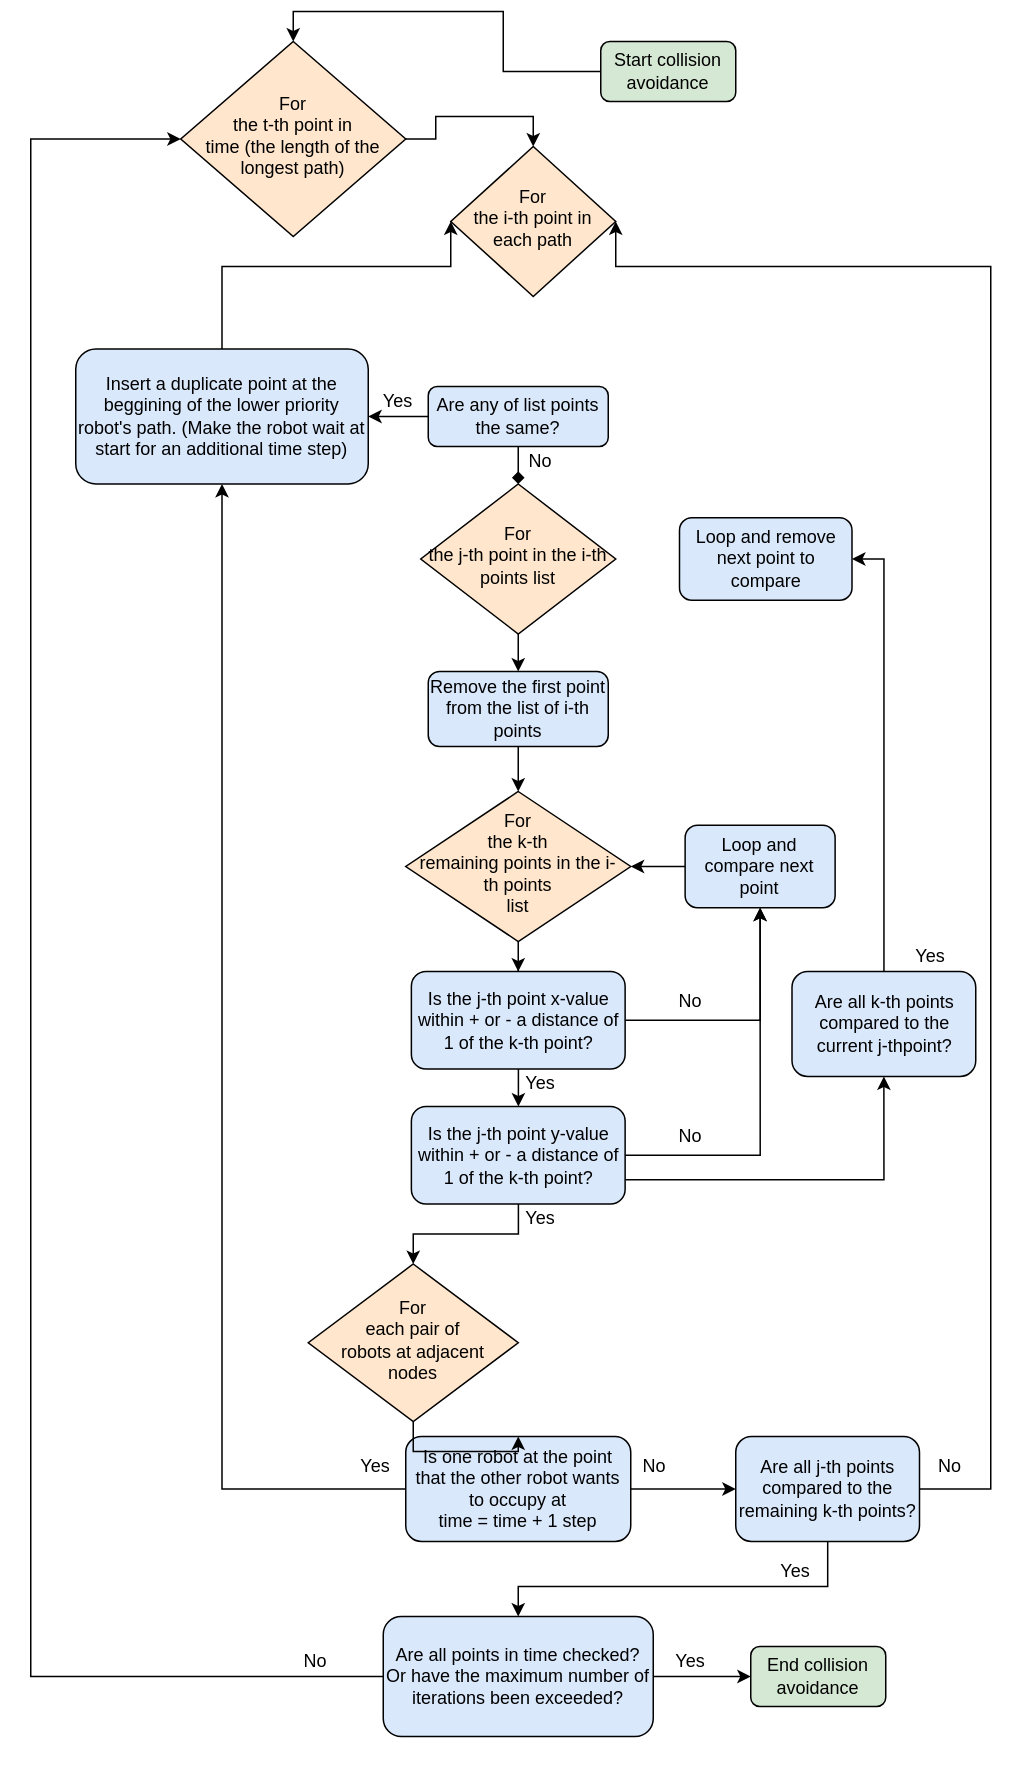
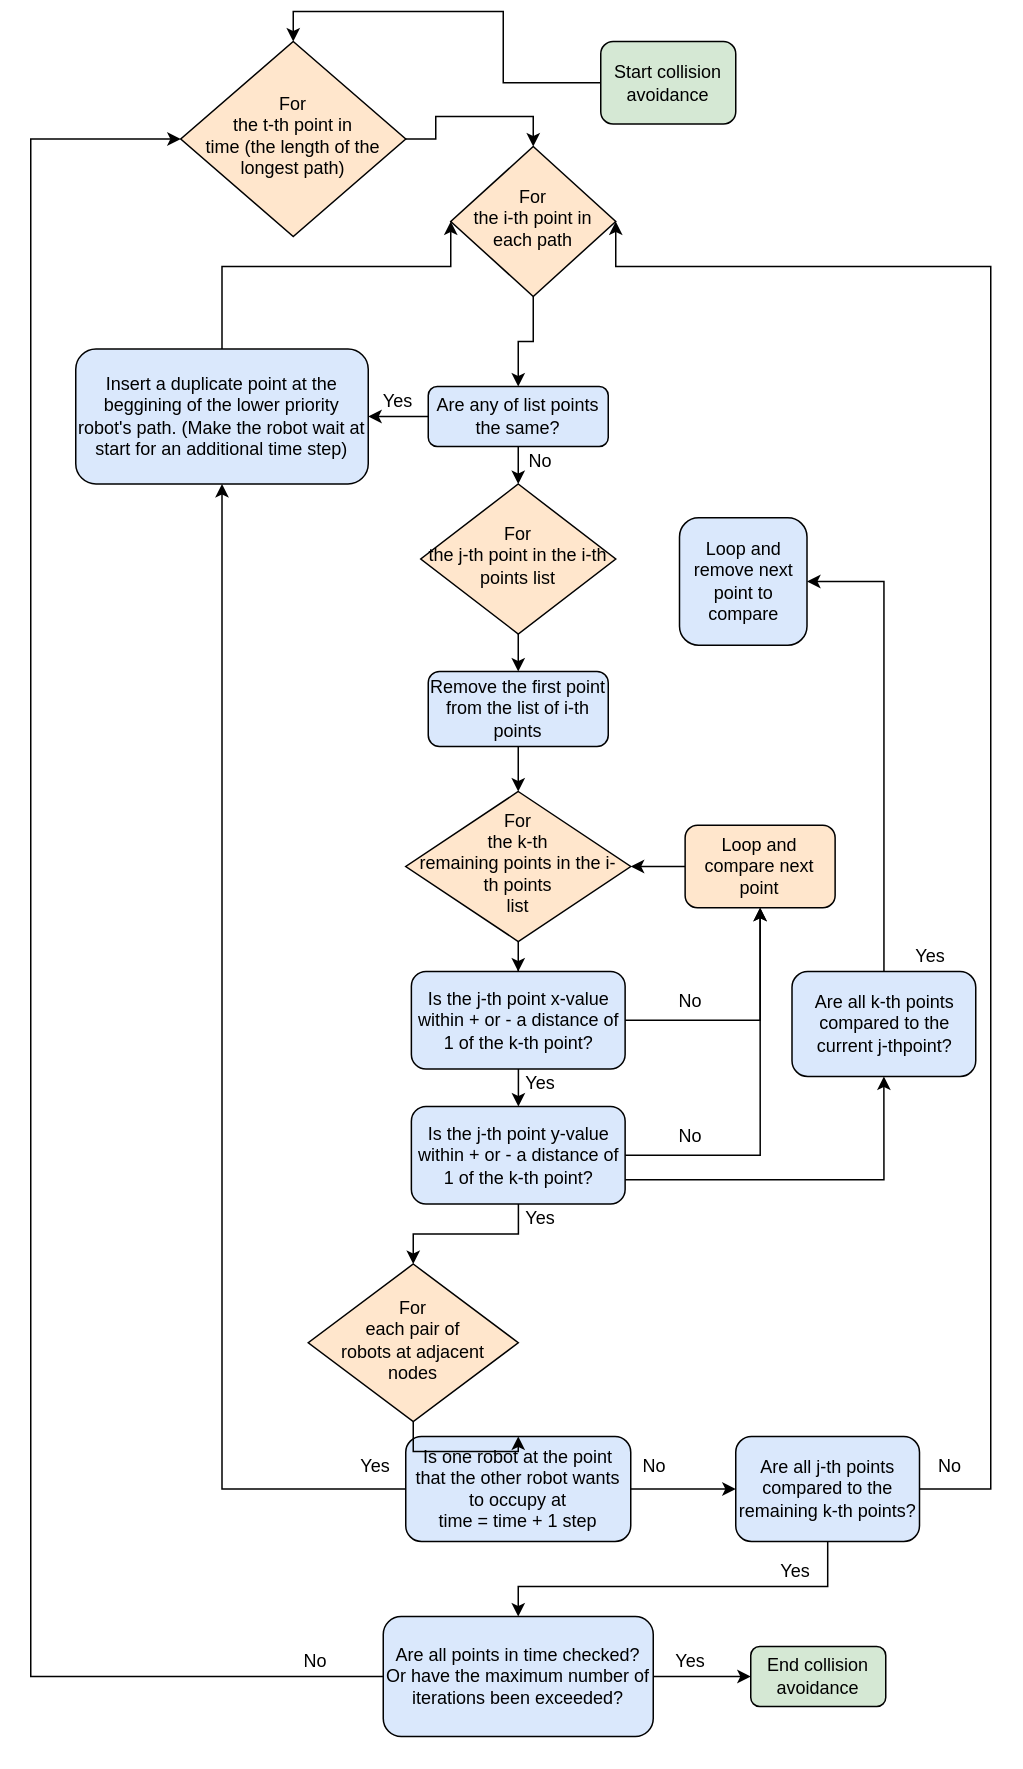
  <mxCell id="0" />
  <mxCell id="1" parent="0" />
- <mxCell id="2" value="" style="edgeStyle=orthogonalEdgeStyle;rounded=0;orthogonalLoop=1;jettySize=auto;html=1;endArrow=diamond;" edge="1" parent="1" source="4" target="12"><mxGeometry relative="1" as="geometry" /></mxCell>
+ <mxCell id="2" value="" style="edgeStyle=orthogonalEdgeStyle;rounded=0;orthogonalLoop=1;jettySize=auto;html=1;" edge="1" parent="1" source="4" target="12"><mxGeometry relative="1" as="geometry" /></mxCell>
  <mxCell id="3" style="edgeStyle=orthogonalEdgeStyle;rounded=0;orthogonalLoop=1;jettySize=auto;html=1;entryX=1;entryY=0.5;entryDx=0;entryDy=0;" edge="1" parent="1" source="4" target="8"><mxGeometry relative="1" as="geometry" /></mxCell>
  <mxCell id="4" value="Are any of list points the same?" style="rounded=1;whiteSpace=wrap;html=1;fontSize=12;glass=0;strokeWidth=1;shadow=0;fillColor=#dae8fc;" vertex="1" parent="1"><mxGeometry x="285" y="250" width="120" height="40" as="geometry" /></mxCell>
+ <mxCell id="5" value="" style="edgeStyle=orthogonalEdgeStyle;rounded=0;orthogonalLoop=1;jettySize=auto;html=1;" edge="1" parent="1" source="6" target="4"><mxGeometry relative="1" as="geometry" /></mxCell>
  <mxCell id="6" value="&lt;div&gt;For&lt;/div&gt;&lt;div&gt;the i-th point in each path&lt;/div&gt;" style="rhombus;whiteSpace=wrap;html=1;shadow=0;fontFamily=Helvetica;fontSize=12;align=center;strokeWidth=1;spacing=6;spacingTop=-4;fillColor=#ffe6cc;" vertex="1" parent="1"><mxGeometry x="300" y="90" width="110" height="100" as="geometry" /></mxCell>
  <mxCell id="7" style="edgeStyle=orthogonalEdgeStyle;rounded=0;orthogonalLoop=1;jettySize=auto;html=1;entryX=0;entryY=0.5;entryDx=0;entryDy=0;" edge="1" parent="1" source="8" target="6"><mxGeometry relative="1" as="geometry"><Array as="points"><mxPoint x="148" y="170" /></Array></mxGeometry></mxCell>
  <mxCell id="8" value="Insert a duplicate point at the beggining of the lower priority robot's path. (Make the robot wait at start for an additional time step)" style="rounded=1;whiteSpace=wrap;html=1;fontSize=12;glass=0;strokeWidth=1;shadow=0;fillColor=#dae8fc;" vertex="1" parent="1"><mxGeometry x="50" y="225" width="195" height="90" as="geometry" /></mxCell>
  <mxCell id="9" value="" style="edgeStyle=orthogonalEdgeStyle;rounded=0;orthogonalLoop=1;jettySize=auto;html=1;entryX=0.5;entryY=0;entryDx=0;entryDy=0;" edge="1" parent="1" source="10" target="24"><mxGeometry relative="1" as="geometry"><mxPoint x="345" y="575" as="targetPoint" /></mxGeometry></mxCell>
  <mxCell id="10" value="Remove the first point from the list of i-th points" style="rounded=1;whiteSpace=wrap;html=1;fontSize=12;glass=0;strokeWidth=1;shadow=0;fillColor=#dae8fc;" vertex="1" parent="1"><mxGeometry x="285" y="440" width="120" height="50" as="geometry" /></mxCell>
  <mxCell id="11" value="" style="edgeStyle=orthogonalEdgeStyle;rounded=0;orthogonalLoop=1;jettySize=auto;html=1;" edge="1" parent="1" source="12" target="10"><mxGeometry relative="1" as="geometry" /></mxCell>
  <mxCell id="12" value="&lt;div&gt;For&lt;/div&gt;&lt;div&gt;the j-th point in the i-th points list&lt;/div&gt;" style="rhombus;whiteSpace=wrap;html=1;shadow=0;fontFamily=Helvetica;fontSize=12;align=center;strokeWidth=1;spacing=6;spacingTop=-4;fillColor=#ffe6cc;" vertex="1" parent="1"><mxGeometry x="280" y="315" width="130" height="100" as="geometry" /></mxCell>
  <mxCell id="13" value="" style="edgeStyle=orthogonalEdgeStyle;rounded=0;orthogonalLoop=1;jettySize=auto;html=1;" edge="1" parent="1" source="15" target="19"><mxGeometry relative="1" as="geometry" /></mxCell>
  <mxCell id="14" style="edgeStyle=orthogonalEdgeStyle;rounded=0;orthogonalLoop=1;jettySize=auto;html=1;entryX=0.5;entryY=1;entryDx=0;entryDy=0;" edge="1" parent="1" source="15" target="26"><mxGeometry relative="1" as="geometry"><mxPoint x="500" y="673" as="targetPoint" /></mxGeometry></mxCell>
  <mxCell id="15" value="Is the j-th point x-value within + or - a distance of 1 of the k-th point?" style="rounded=1;whiteSpace=wrap;html=1;fontSize=12;glass=0;strokeWidth=1;shadow=0;fillColor=#dae8fc;" vertex="1" parent="1"><mxGeometry x="273.75" y="640" width="142.5" height="65" as="geometry" /></mxCell>
  <mxCell id="16" style="edgeStyle=orthogonalEdgeStyle;rounded=0;orthogonalLoop=1;jettySize=auto;html=1;entryX=0.5;entryY=0;entryDx=0;entryDy=0;" edge="1" parent="1" source="19" target="28"><mxGeometry relative="1" as="geometry" /></mxCell>
  <mxCell id="17" style="edgeStyle=orthogonalEdgeStyle;rounded=0;orthogonalLoop=1;jettySize=auto;html=1;entryX=0.5;entryY=1;entryDx=0;entryDy=0;" edge="1" parent="1" source="19" target="26"><mxGeometry relative="1" as="geometry" /></mxCell>
  <mxCell id="18" style="edgeStyle=orthogonalEdgeStyle;rounded=0;orthogonalLoop=1;jettySize=auto;html=1;entryX=0.5;entryY=1;entryDx=0;entryDy=0;exitX=1;exitY=0.75;exitDx=0;exitDy=0;" edge="1" parent="1" source="19" target="42"><mxGeometry relative="1" as="geometry"><mxPoint x="610" y="762.5" as="targetPoint" /></mxGeometry></mxCell>
  <mxCell id="19" value="Is the j-th point y-value within + or - a distance of 1 of the k-th point?" style="rounded=1;whiteSpace=wrap;html=1;fontSize=12;glass=0;strokeWidth=1;shadow=0;fillColor=#dae8fc;" vertex="1" parent="1"><mxGeometry x="273.75" y="730" width="142.5" height="65" as="geometry" /></mxCell>
  <mxCell id="20" style="edgeStyle=orthogonalEdgeStyle;rounded=0;orthogonalLoop=1;jettySize=auto;html=1;entryX=0.5;entryY=1;entryDx=0;entryDy=0;" edge="1" parent="1" source="22" target="8"><mxGeometry relative="1" as="geometry"><mxPoint x="110" y="680" as="targetPoint" /></mxGeometry></mxCell>
  <mxCell id="21" style="edgeStyle=orthogonalEdgeStyle;rounded=0;orthogonalLoop=1;jettySize=auto;html=1;entryX=0;entryY=0.5;entryDx=0;entryDy=0;" edge="1" parent="1" source="22" target="45"><mxGeometry relative="1" as="geometry" /></mxCell>
  <mxCell id="22" value="&lt;div&gt;Is one robot at the point that the other robot wants to occupy at &lt;br&gt;&lt;/div&gt;&lt;div&gt;time = time + 1 step&lt;/div&gt;" style="rounded=1;whiteSpace=wrap;html=1;fontSize=12;glass=0;strokeWidth=1;shadow=0;fillColor=#dae8fc;" vertex="1" parent="1"><mxGeometry x="270" y="950" width="150" height="70" as="geometry" /></mxCell>
  <mxCell id="23" style="edgeStyle=orthogonalEdgeStyle;rounded=0;orthogonalLoop=1;jettySize=auto;html=1;entryX=0.5;entryY=0;entryDx=0;entryDy=0;" edge="1" parent="1" source="24" target="15"><mxGeometry relative="1" as="geometry" /></mxCell>
  <mxCell id="24" value="&lt;div&gt;For&lt;/div&gt;&lt;div&gt;the k-th&lt;br&gt;&lt;/div&gt;&lt;div&gt;remaining points in the i-th points&lt;/div&gt;&lt;div&gt;list&lt;/div&gt;" style="rhombus;whiteSpace=wrap;html=1;shadow=0;fontFamily=Helvetica;fontSize=12;align=center;strokeWidth=1;spacing=6;spacingTop=-4;fillColor=#ffe6cc;" vertex="1" parent="1"><mxGeometry x="270" y="520" width="150" height="100" as="geometry" /></mxCell>
  <mxCell id="25" style="edgeStyle=orthogonalEdgeStyle;rounded=0;orthogonalLoop=1;jettySize=auto;html=1;entryX=1;entryY=0.5;entryDx=0;entryDy=0;" edge="1" parent="1" source="26" target="24"><mxGeometry relative="1" as="geometry" /></mxCell>
- <mxCell id="26" value="Loop and compare next point " style="rounded=1;whiteSpace=wrap;html=1;fontSize=12;glass=0;strokeWidth=1;shadow=0;fillColor=#dae8fc;" vertex="1" parent="1"><mxGeometry x="456.25" y="542.5" width="100" height="55" as="geometry" /></mxCell>
+ <mxCell id="26" value="Loop and compare next point " style="rounded=1;whiteSpace=wrap;html=1;fontSize=12;glass=0;strokeWidth=1;shadow=0;fillColor=#ffe6cc;" vertex="1" parent="1"><mxGeometry x="456.25" y="542.5" width="100" height="55" as="geometry" /></mxCell>
  <mxCell id="27" style="edgeStyle=orthogonalEdgeStyle;rounded=0;orthogonalLoop=1;jettySize=auto;html=1;entryX=0.5;entryY=0;entryDx=0;entryDy=0;" edge="1" parent="1" source="28" target="22"><mxGeometry relative="1" as="geometry" /></mxCell>
  <mxCell id="28" value="&lt;div&gt;For&lt;/div&gt;&lt;div&gt;each pair of &lt;br&gt;&lt;/div&gt;&lt;div&gt;robots at adjacent&lt;/div&gt;&lt;div&gt;nodes&lt;/div&gt;" style="rhombus;whiteSpace=wrap;html=1;shadow=0;fontFamily=Helvetica;fontSize=12;align=center;strokeWidth=1;spacing=6;spacingTop=-4;fillColor=#ffe6cc;" vertex="1" parent="1"><mxGeometry x="205" y="835" width="140" height="105" as="geometry" /></mxCell>
  <mxCell id="29" style="edgeStyle=orthogonalEdgeStyle;rounded=0;orthogonalLoop=1;jettySize=auto;html=1;entryX=0.5;entryY=0;entryDx=0;entryDy=0;" edge="1" parent="1" source="30" target="6"><mxGeometry relative="1" as="geometry" /></mxCell>
  <mxCell id="30" value="&lt;div&gt;For&lt;/div&gt;&lt;div&gt;the t-th point in&lt;/div&gt;&lt;div&gt; time (the length of the longest path)&lt;br&gt;&lt;/div&gt;" style="rhombus;whiteSpace=wrap;html=1;shadow=0;fontFamily=Helvetica;fontSize=12;align=center;strokeWidth=1;spacing=6;spacingTop=-4;fillColor=#ffe6cc;" vertex="1" parent="1"><mxGeometry x="120" y="20" width="150" height="130" as="geometry" /></mxCell>
  <mxCell id="31" value="No" style="text;html=1;strokeColor=none;fillColor=none;align=center;verticalAlign=middle;whiteSpace=wrap;rounded=0;" vertex="1" parent="1"><mxGeometry x="416.25" y="960" width="40" height="20" as="geometry" /></mxCell>
  <mxCell id="32" value="Yes" style="text;html=1;strokeColor=none;fillColor=none;align=center;verticalAlign=middle;whiteSpace=wrap;rounded=0;" vertex="1" parent="1"><mxGeometry x="230" y="960" width="40" height="20" as="geometry" /></mxCell>
  <mxCell id="33" value="Yes" style="text;html=1;strokeColor=none;fillColor=none;align=center;verticalAlign=middle;whiteSpace=wrap;rounded=0;" vertex="1" parent="1"><mxGeometry x="600" y="620" width="40" height="20" as="geometry" /></mxCell>
  <mxCell id="34" value="No" style="text;html=1;strokeColor=none;fillColor=none;align=center;verticalAlign=middle;whiteSpace=wrap;rounded=0;" vertex="1" parent="1"><mxGeometry x="440" y="740" width="40" height="20" as="geometry" /></mxCell>
  <mxCell id="35" value="No" style="text;html=1;strokeColor=none;fillColor=none;align=center;verticalAlign=middle;whiteSpace=wrap;rounded=0;" vertex="1" parent="1"><mxGeometry x="340" y="290" width="40" height="20" as="geometry" /></mxCell>
  <mxCell id="36" value="Yes" style="text;html=1;strokeColor=none;fillColor=none;align=center;verticalAlign=middle;whiteSpace=wrap;rounded=0;" vertex="1" parent="1"><mxGeometry x="245" y="250" width="40" height="20" as="geometry" /></mxCell>
  <mxCell id="37" value="Yes" style="text;html=1;strokeColor=none;fillColor=none;align=center;verticalAlign=middle;whiteSpace=wrap;rounded=0;" vertex="1" parent="1"><mxGeometry x="340" y="795" width="40" height="20" as="geometry" /></mxCell>
  <mxCell id="38" value="Yes" style="text;html=1;strokeColor=none;fillColor=none;align=center;verticalAlign=middle;whiteSpace=wrap;rounded=0;" vertex="1" parent="1"><mxGeometry x="340" y="705" width="40" height="20" as="geometry" /></mxCell>
  <mxCell id="39" value="No" style="text;html=1;strokeColor=none;fillColor=none;align=center;verticalAlign=middle;whiteSpace=wrap;rounded=0;" vertex="1" parent="1"><mxGeometry x="440" y="650" width="40" height="20" as="geometry" /></mxCell>
- <mxCell id="40" value="Loop and remove next point to compare" style="rounded=1;whiteSpace=wrap;html=1;fontSize=12;glass=0;strokeWidth=1;shadow=0;fillColor=#dae8fc;" vertex="1" parent="1"><mxGeometry x="452.5" y="337.5" width="115" height="55" as="geometry" /></mxCell>
+ <mxCell id="40" value="Loop and remove next point to compare" style="rounded=1;whiteSpace=wrap;html=1;fontSize=12;glass=0;strokeWidth=1;shadow=0;fillColor=#dae8fc;" vertex="1" parent="1"><mxGeometry x="452.5" y="337.5" width="85" height="85" as="geometry" /></mxCell>
  <mxCell id="41" style="edgeStyle=orthogonalEdgeStyle;rounded=0;orthogonalLoop=1;jettySize=auto;html=1;entryX=1;entryY=0.5;entryDx=0;entryDy=0;" edge="1" parent="1" source="42" target="40"><mxGeometry relative="1" as="geometry" /></mxCell>
  <mxCell id="42" value="Are all k-th points compared to the current j-thpoint?" style="rounded=1;whiteSpace=wrap;html=1;fontSize=12;glass=0;strokeWidth=1;shadow=0;fillColor=#dae8fc;" vertex="1" parent="1"><mxGeometry x="527.5" y="640" width="122.5" height="70" as="geometry" /></mxCell>
  <mxCell id="43" style="edgeStyle=orthogonalEdgeStyle;rounded=0;orthogonalLoop=1;jettySize=auto;html=1;entryX=1;entryY=0.5;entryDx=0;entryDy=0;" edge="1" parent="1" source="45" target="6"><mxGeometry relative="1" as="geometry"><mxPoint x="682.75" y="410" as="targetPoint" /><Array as="points"><mxPoint x="660" y="985" /><mxPoint x="660" y="170" /></Array></mxGeometry></mxCell>
  <mxCell id="44" style="edgeStyle=orthogonalEdgeStyle;rounded=0;orthogonalLoop=1;jettySize=auto;html=1;entryX=0.5;entryY=0;entryDx=0;entryDy=0;" edge="1" parent="1" source="45" target="49"><mxGeometry relative="1" as="geometry"><Array as="points"><mxPoint x="551" y="1050" /><mxPoint x="345" y="1050" /></Array></mxGeometry></mxCell>
  <mxCell id="45" value="Are all j-th points compared to the remaining k-th points?" style="rounded=1;whiteSpace=wrap;html=1;fontSize=12;glass=0;strokeWidth=1;shadow=0;fillColor=#dae8fc;" vertex="1" parent="1"><mxGeometry x="490" y="950" width="122.5" height="70" as="geometry" /></mxCell>
  <mxCell id="46" value="No" style="text;html=1;strokeColor=none;fillColor=none;align=center;verticalAlign=middle;whiteSpace=wrap;rounded=0;" vertex="1" parent="1"><mxGeometry x="612.5" y="960" width="40" height="20" as="geometry" /></mxCell>
  <mxCell id="47" value="" style="edgeStyle=orthogonalEdgeStyle;rounded=0;orthogonalLoop=1;jettySize=auto;html=1;" edge="1" parent="1" source="49" target="51"><mxGeometry relative="1" as="geometry" /></mxCell>
  <mxCell id="48" style="edgeStyle=orthogonalEdgeStyle;rounded=0;orthogonalLoop=1;jettySize=auto;html=1;entryX=0;entryY=0.5;entryDx=0;entryDy=0;" edge="1" parent="1" source="49" target="30"><mxGeometry relative="1" as="geometry"><mxPoint x="90" y="512" as="targetPoint" /><Array as="points"><mxPoint x="20" y="1110" /><mxPoint x="20" y="85" /></Array></mxGeometry></mxCell>
  <mxCell id="49" value="Are all points in time checked? Or have the maximum number of iterations been exceeded?" style="rounded=1;whiteSpace=wrap;html=1;fontSize=12;glass=0;strokeWidth=1;shadow=0;fillColor=#dae8fc;" vertex="1" parent="1"><mxGeometry x="255" y="1070" width="180" height="80" as="geometry" /></mxCell>
  <mxCell id="50" value="Yes" style="text;html=1;strokeColor=none;fillColor=none;align=center;verticalAlign=middle;whiteSpace=wrap;rounded=0;" vertex="1" parent="1"><mxGeometry x="510" y="1030" width="40" height="20" as="geometry" /></mxCell>
  <mxCell id="51" value="End collision avoidance" style="whiteSpace=wrap;html=1;rounded=1;shadow=0;strokeWidth=1;fillColor=#d5e8d4;glass=0;" vertex="1" parent="1"><mxGeometry x="500" y="1090" width="90" height="40" as="geometry" /></mxCell>
  <mxCell id="52" value="Yes" style="text;html=1;strokeColor=none;fillColor=none;align=center;verticalAlign=middle;whiteSpace=wrap;rounded=0;" vertex="1" parent="1"><mxGeometry x="440" y="1090" width="40" height="20" as="geometry" /></mxCell>
  <mxCell id="53" style="edgeStyle=orthogonalEdgeStyle;rounded=0;orthogonalLoop=1;jettySize=auto;html=1;entryX=0.5;entryY=0;entryDx=0;entryDy=0;" edge="1" parent="1" source="54" target="30"><mxGeometry relative="1" as="geometry"><mxPoint x="290" y="40" as="targetPoint" /></mxGeometry></mxCell>
- <mxCell id="54" value="Start collision avoidance" style="whiteSpace=wrap;html=1;rounded=1;shadow=0;strokeWidth=1;fillColor=#d5e8d4;glass=0;" vertex="1" parent="1"><mxGeometry x="400" y="20" width="90" height="40" as="geometry" /></mxCell>
+ <mxCell id="54" value="Start collision avoidance" style="whiteSpace=wrap;html=1;rounded=1;shadow=0;strokeWidth=1;fillColor=#d5e8d4;glass=0;" vertex="1" parent="1"><mxGeometry x="400" y="20" width="90" height="55" as="geometry" /></mxCell>
  <mxCell id="55" value="No" style="text;html=1;strokeColor=none;fillColor=none;align=center;verticalAlign=middle;whiteSpace=wrap;rounded=0;" vertex="1" parent="1"><mxGeometry x="190" y="1090" width="40" height="20" as="geometry" /></mxCell>
